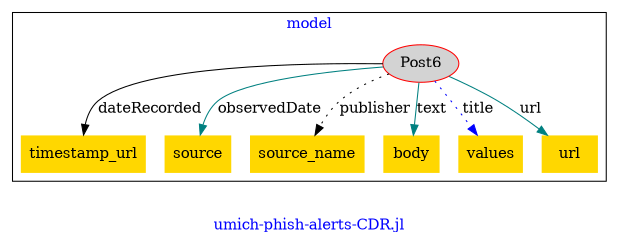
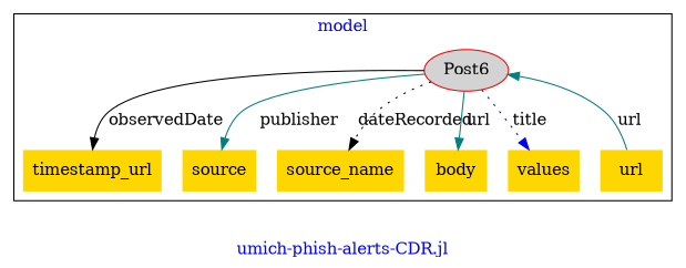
  digraph {
    fontcolor=blue
    label="umich-phish-alerts-CDR.jl"
    remincross=true
    node [color=red fillcolor=gold style=filled shape=plaintext]
    edge [color=teal fontcolor=black style=solid]
    n1 [fillcolor=lightgray label=Post6 shape=""]
    n2 [color=darkorange label=timestamp_url]
    n3 [color=darkorange label=source]
    n4 [label=source_name]
    n5 [label=body]
    n6 [label=values]
    n7 [label=url]
    subgraph cluster_1 {
      label=model
      n1
      n2
      n3
      n4
      n5
      n6
      n7
    }
-   n1 -> n2 [color=black label=dateRecorded]
-   n1 -> n3 [label=observedDate]
-   n1 -> n4 [color=black label=publisher style=dotted]
-   n1 -> n5 [label=text]
+   n1 -> n2 [color=black label=observedDate]
+   n1 -> n3 [label=publisher]
+   n1 -> n4 [color=black label=dateRecorded style=dotted]
+   n1 -> n5 [label=url]
    n1 -> n6 [color=blue label=title style=dotted]
-   n1 -> n7 [label=url]
+   n7 -> n1 [label=url]
  }
